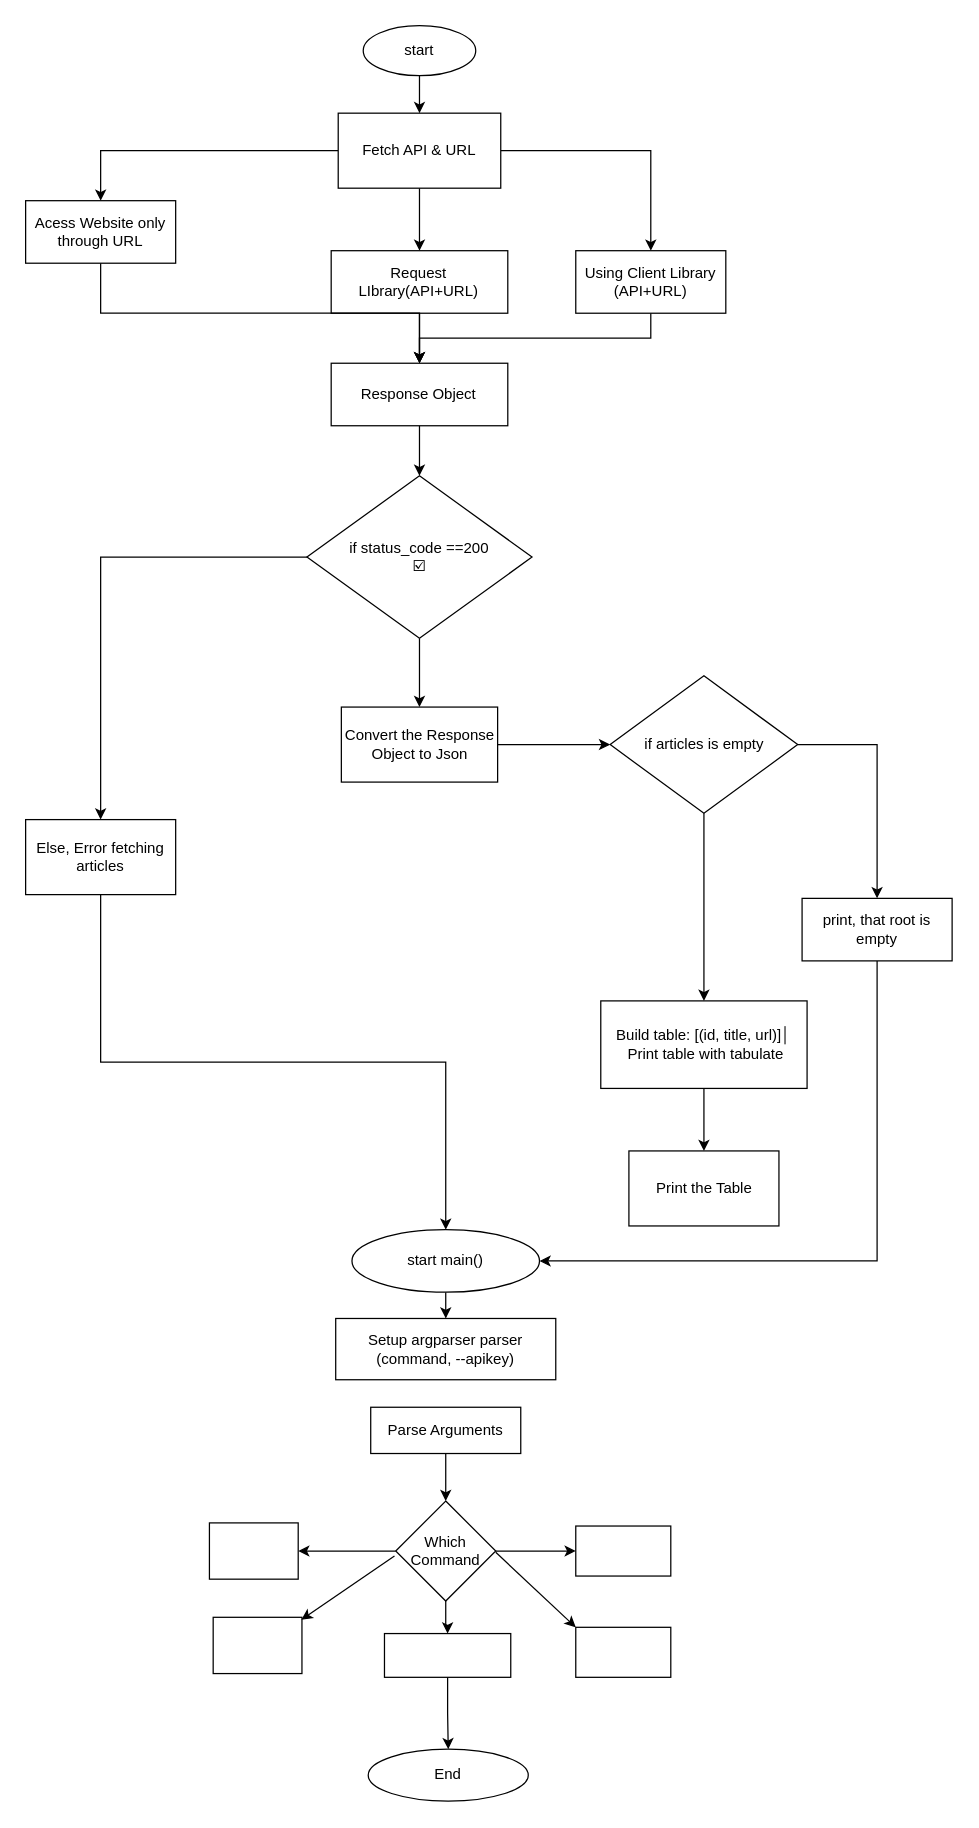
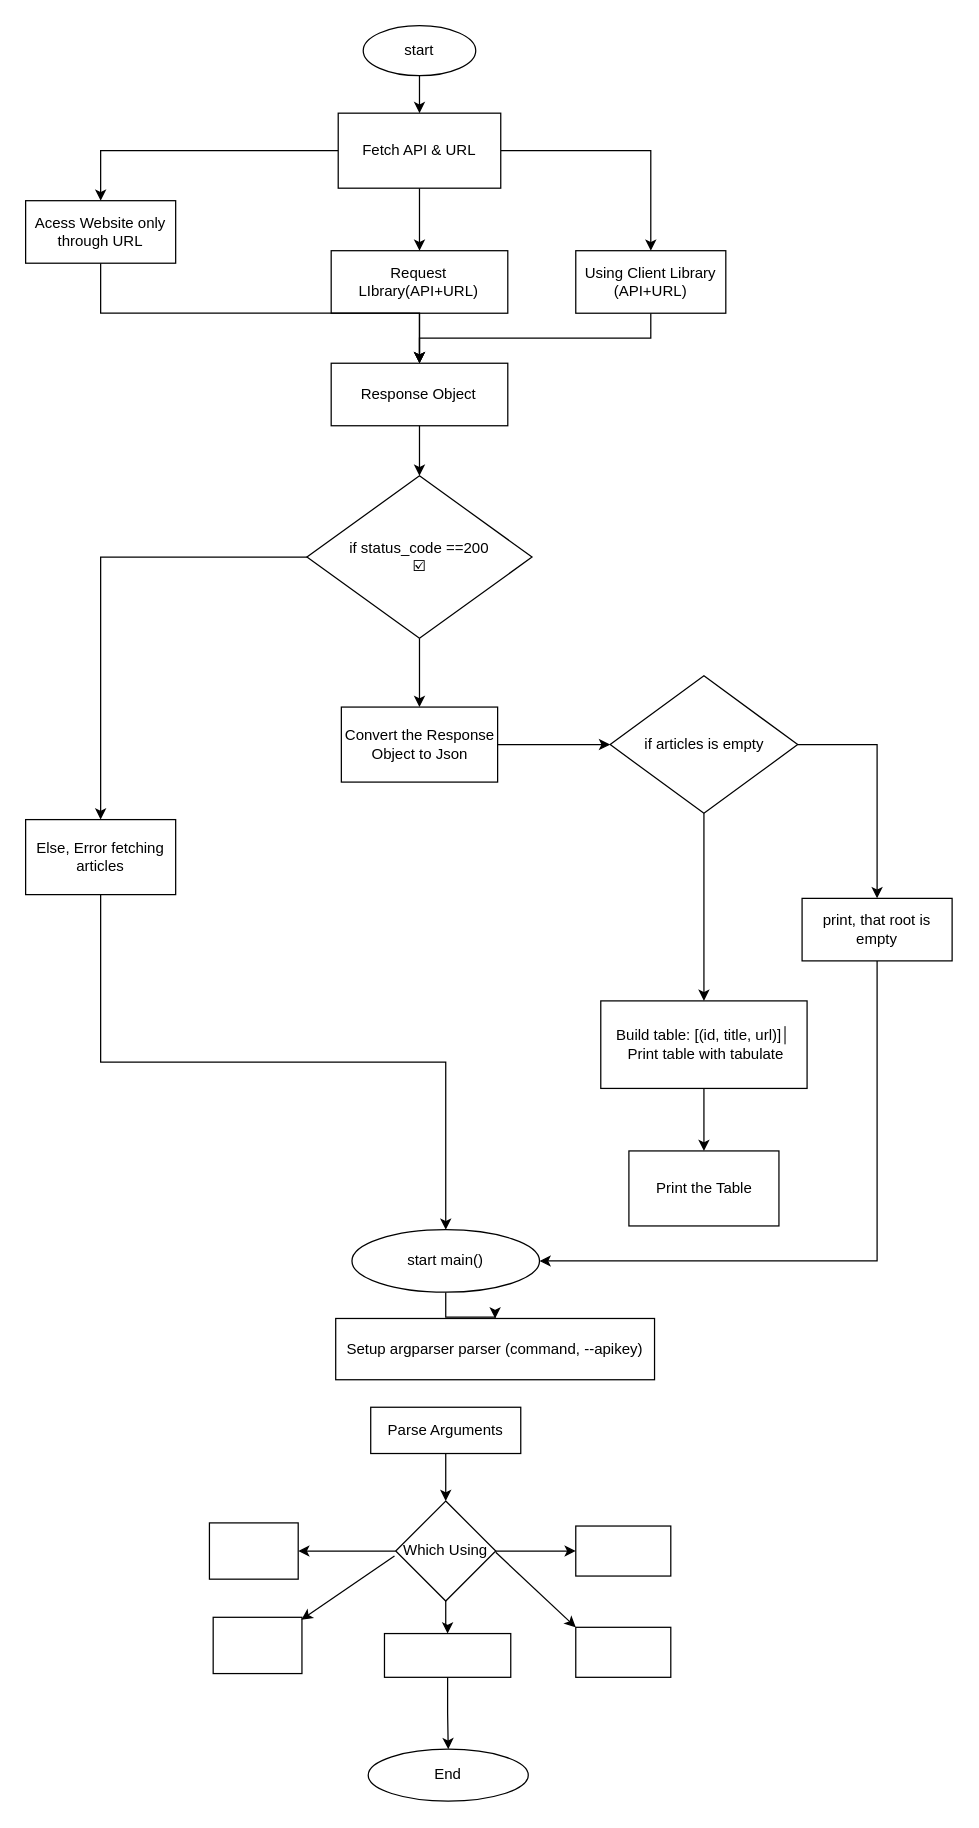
  <mxCell id="0" />
  <mxCell id="1" parent="0" />
  <mxCell id="2" value="" style="edgeStyle=orthogonalEdgeStyle;rounded=0;orthogonalLoop=1;jettySize=auto;html=1;" parent="1" source="3" target="7" edge="1"><mxGeometry relative="1" as="geometry" /></mxCell>
  <mxCell id="3" value="start" style="ellipse;whiteSpace=wrap;html=1;" parent="1" vertex="1"><mxGeometry x="290" y="20" width="90" height="40" as="geometry" /></mxCell>
  <mxCell id="4" value="" style="edgeStyle=orthogonalEdgeStyle;rounded=0;orthogonalLoop=1;jettySize=auto;html=1;" parent="1" source="7" target="9" edge="1"><mxGeometry relative="1" as="geometry" /></mxCell>
  <mxCell id="5" value="" style="edgeStyle=orthogonalEdgeStyle;rounded=0;orthogonalLoop=1;jettySize=auto;html=1;" parent="1" source="7" target="25" edge="1"><mxGeometry relative="1" as="geometry" /></mxCell>
  <mxCell id="6" value="" style="edgeStyle=orthogonalEdgeStyle;rounded=0;orthogonalLoop=1;jettySize=auto;html=1;" parent="1" source="7" target="27" edge="1"><mxGeometry relative="1" as="geometry" /></mxCell>
  <mxCell id="7" value="Fetch API &amp;amp; URL" style="whiteSpace=wrap;html=1;" parent="1" vertex="1"><mxGeometry x="270" y="90" width="130" height="60" as="geometry" /></mxCell>
  <mxCell id="8" value="" style="edgeStyle=orthogonalEdgeStyle;rounded=0;orthogonalLoop=1;jettySize=auto;html=1;" parent="1" source="9" target="14" edge="1"><mxGeometry relative="1" as="geometry" /></mxCell>
  <mxCell id="9" value="Request LIbrary(API+URL)" style="whiteSpace=wrap;html=1;" parent="1" vertex="1"><mxGeometry x="264.38" y="200" width="141.25" height="50" as="geometry" /></mxCell>
  <mxCell id="10" value="" style="edgeStyle=orthogonalEdgeStyle;rounded=0;orthogonalLoop=1;jettySize=auto;html=1;" parent="1" source="12" target="23" edge="1"><mxGeometry relative="1" as="geometry" /></mxCell>
  <mxCell id="11" value="" style="edgeStyle=orthogonalEdgeStyle;rounded=0;orthogonalLoop=1;jettySize=auto;html=1;" parent="1" source="12" target="29" edge="1"><mxGeometry relative="1" as="geometry" /></mxCell>
  <mxCell id="12" value="if status_code ==200&lt;div&gt;☑️&lt;/div&gt;" style="rhombus;whiteSpace=wrap;html=1;" parent="1" vertex="1"><mxGeometry x="245" y="380" width="180" height="130" as="geometry" /></mxCell>
  <mxCell id="13" value="" style="edgeStyle=orthogonalEdgeStyle;rounded=0;orthogonalLoop=1;jettySize=auto;html=1;" parent="1" source="14" target="12" edge="1"><mxGeometry relative="1" as="geometry" /></mxCell>
  <mxCell id="14" value="Response Object" style="whiteSpace=wrap;html=1;" parent="1" vertex="1"><mxGeometry x="264.38" y="290" width="141.25" height="50" as="geometry" /></mxCell>
  <mxCell id="15" value="" style="edgeStyle=orthogonalEdgeStyle;rounded=0;orthogonalLoop=1;jettySize=auto;html=1;" parent="1" source="17" target="19" edge="1"><mxGeometry relative="1" as="geometry" /></mxCell>
  <mxCell id="16" value="" style="edgeStyle=orthogonalEdgeStyle;rounded=0;orthogonalLoop=1;jettySize=auto;html=1;" parent="1" source="17" target="21" edge="1"><mxGeometry relative="1" as="geometry" /></mxCell>
  <mxCell id="17" value="if articles is empty" style="rhombus;whiteSpace=wrap;html=1;" parent="1" vertex="1"><mxGeometry x="487.5" y="540" width="150" height="110" as="geometry" /></mxCell>
  <mxCell id="18" style="edgeStyle=orthogonalEdgeStyle;rounded=0;orthogonalLoop=1;jettySize=auto;html=1;exitX=0.5;exitY=1;exitDx=0;exitDy=0;entryX=1;entryY=0.5;entryDx=0;entryDy=0;" parent="1" source="19" target="32" edge="1"><mxGeometry relative="1" as="geometry" /></mxCell>
  <mxCell id="19" value="print, that root is empty" style="whiteSpace=wrap;html=1;" parent="1" vertex="1"><mxGeometry x="641" y="718" width="120" height="50" as="geometry" /></mxCell>
  <mxCell id="20" value="" style="edgeStyle=orthogonalEdgeStyle;rounded=0;orthogonalLoop=1;jettySize=auto;html=1;" parent="1" source="21" target="30" edge="1"><mxGeometry relative="1" as="geometry" /></mxCell>
  <mxCell id="21" value="&lt;div&gt;Build table: [(id, title, url)]│&lt;/div&gt;&lt;div&gt;&amp;nbsp;Print table with tabulate&lt;/div&gt;" style="whiteSpace=wrap;html=1;" parent="1" vertex="1"><mxGeometry x="480" y="800" width="165" height="70" as="geometry" /></mxCell>
  <mxCell id="22" style="edgeStyle=orthogonalEdgeStyle;rounded=0;orthogonalLoop=1;jettySize=auto;html=1;exitX=0.5;exitY=1;exitDx=0;exitDy=0;entryX=0.5;entryY=0;entryDx=0;entryDy=0;" parent="1" source="23" target="32" edge="1"><mxGeometry relative="1" as="geometry" /></mxCell>
  <mxCell id="23" value="Else, Error fetching articles" style="whiteSpace=wrap;html=1;" parent="1" vertex="1"><mxGeometry x="20" y="655" width="120" height="60" as="geometry" /></mxCell>
  <mxCell id="24" style="edgeStyle=orthogonalEdgeStyle;rounded=0;orthogonalLoop=1;jettySize=auto;html=1;exitX=0.5;exitY=1;exitDx=0;exitDy=0;entryX=0.5;entryY=0;entryDx=0;entryDy=0;" parent="1" source="25" target="14" edge="1"><mxGeometry relative="1" as="geometry" /></mxCell>
  <mxCell id="25" value="Using Client Library&lt;br&gt;(API+URL)" style="whiteSpace=wrap;html=1;" parent="1" vertex="1"><mxGeometry x="460" y="200" width="120" height="50" as="geometry" /></mxCell>
  <mxCell id="26" style="edgeStyle=orthogonalEdgeStyle;rounded=0;orthogonalLoop=1;jettySize=auto;html=1;exitX=0.5;exitY=1;exitDx=0;exitDy=0;entryX=0.5;entryY=0;entryDx=0;entryDy=0;" parent="1" source="27" target="14" edge="1"><mxGeometry relative="1" as="geometry" /></mxCell>
  <mxCell id="27" value="Acess Website only through URL" style="whiteSpace=wrap;html=1;" parent="1" vertex="1"><mxGeometry x="20" y="160" width="120" height="50" as="geometry" /></mxCell>
  <mxCell id="28" style="edgeStyle=orthogonalEdgeStyle;rounded=0;orthogonalLoop=1;jettySize=auto;html=1;exitX=1;exitY=0.5;exitDx=0;exitDy=0;entryX=0;entryY=0.5;entryDx=0;entryDy=0;" parent="1" source="29" target="17" edge="1"><mxGeometry relative="1" as="geometry" /></mxCell>
  <mxCell id="29" value="Convert the Response Object to Json" style="whiteSpace=wrap;html=1;" parent="1" vertex="1"><mxGeometry x="272.51" y="565" width="124.99" height="60" as="geometry" /></mxCell>
  <mxCell id="30" value="Print the Table" style="whiteSpace=wrap;html=1;" parent="1" vertex="1"><mxGeometry x="502.5" y="920" width="120" height="60" as="geometry" /></mxCell>
  <mxCell id="31" value="" style="edgeStyle=orthogonalEdgeStyle;rounded=0;orthogonalLoop=1;jettySize=auto;html=1;" edge="1" parent="1" source="32" target="33"><mxGeometry relative="1" as="geometry" /></mxCell>
  <mxCell id="32" value="start main()" style="ellipse;whiteSpace=wrap;html=1;" parent="1" vertex="1"><mxGeometry x="281" y="983" width="150" height="50" as="geometry" /></mxCell>
- <mxCell id="33" value="Setup argparser parser (command, --apikey)" style="whiteSpace=wrap;html=1;" vertex="1" parent="1"><mxGeometry x="268" y="1054" width="176" height="49" as="geometry" /></mxCell>
+ <mxCell id="33" value="Setup argparser parser (command, --apikey)" style="whiteSpace=wrap;html=1;" vertex="1" parent="1"><mxGeometry x="268" y="1054" width="255" height="49" as="geometry" /></mxCell>
  <mxCell id="34" value="" style="edgeStyle=orthogonalEdgeStyle;rounded=0;orthogonalLoop=1;jettySize=auto;html=1;" edge="1" parent="1" source="35" target="39"><mxGeometry relative="1" as="geometry" /></mxCell>
  <mxCell id="35" value="Parse Arguments" style="whiteSpace=wrap;html=1;" vertex="1" parent="1"><mxGeometry x="296" y="1125" width="120" height="37" as="geometry" /></mxCell>
  <mxCell id="36" value="" style="edgeStyle=orthogonalEdgeStyle;rounded=0;orthogonalLoop=1;jettySize=auto;html=1;" edge="1" parent="1" source="39" target="40"><mxGeometry relative="1" as="geometry" /></mxCell>
  <mxCell id="37" value="" style="edgeStyle=orthogonalEdgeStyle;rounded=0;orthogonalLoop=1;jettySize=auto;html=1;" edge="1" parent="1" source="39" target="42"><mxGeometry relative="1" as="geometry" /></mxCell>
  <mxCell id="38" value="" style="edgeStyle=orthogonalEdgeStyle;rounded=0;orthogonalLoop=1;jettySize=auto;html=1;" edge="1" parent="1" source="39" target="43"><mxGeometry relative="1" as="geometry" /></mxCell>
- <mxCell id="39" value="Which Command" style="rhombus;whiteSpace=wrap;html=1;" vertex="1" parent="1"><mxGeometry x="316" y="1200" width="80" height="80" as="geometry" /></mxCell>
+ <mxCell id="39" value="Which Using" style="rhombus;whiteSpace=wrap;html=1;" vertex="1" parent="1"><mxGeometry x="316" y="1200" width="80" height="80" as="geometry" /></mxCell>
  <mxCell id="40" value="" style="whiteSpace=wrap;html=1;" vertex="1" parent="1"><mxGeometry x="167" y="1217.5" width="71" height="45" as="geometry" /></mxCell>
  <mxCell id="41" value="" style="edgeStyle=orthogonalEdgeStyle;rounded=0;orthogonalLoop=1;jettySize=auto;html=1;" edge="1" parent="1" source="42" target="48"><mxGeometry relative="1" as="geometry" /></mxCell>
  <mxCell id="42" value="" style="whiteSpace=wrap;html=1;" vertex="1" parent="1"><mxGeometry x="307" y="1306" width="101" height="35" as="geometry" /></mxCell>
  <mxCell id="43" value="" style="whiteSpace=wrap;html=1;" vertex="1" parent="1"><mxGeometry x="460" y="1220" width="76" height="40" as="geometry" /></mxCell>
  <mxCell id="44" value="" style="whiteSpace=wrap;html=1;" vertex="1" parent="1"><mxGeometry x="170" y="1293" width="71" height="45" as="geometry" /></mxCell>
  <mxCell id="45" value="" style="whiteSpace=wrap;html=1;" vertex="1" parent="1"><mxGeometry x="460" y="1301" width="76" height="40" as="geometry" /></mxCell>
  <mxCell id="46" value="" style="endArrow=classic;html=1;rounded=0;" edge="1" parent="1"><mxGeometry width="50" height="50" relative="1" as="geometry"><mxPoint x="315" y="1244" as="sourcePoint" /><mxPoint x="240.51" y="1295" as="targetPoint" /></mxGeometry></mxCell>
  <mxCell id="47" value="" style="endArrow=classic;html=1;rounded=0;entryX=0;entryY=0;entryDx=0;entryDy=0;" edge="1" parent="1" target="45"><mxGeometry width="50" height="50" relative="1" as="geometry"><mxPoint x="396" y="1241" as="sourcePoint" /><mxPoint x="428" y="1285" as="targetPoint" /></mxGeometry></mxCell>
  <mxCell id="48" value="End" style="ellipse;whiteSpace=wrap;html=1;" vertex="1" parent="1"><mxGeometry x="294" y="1398.5" width="128" height="41.5" as="geometry" /></mxCell>
